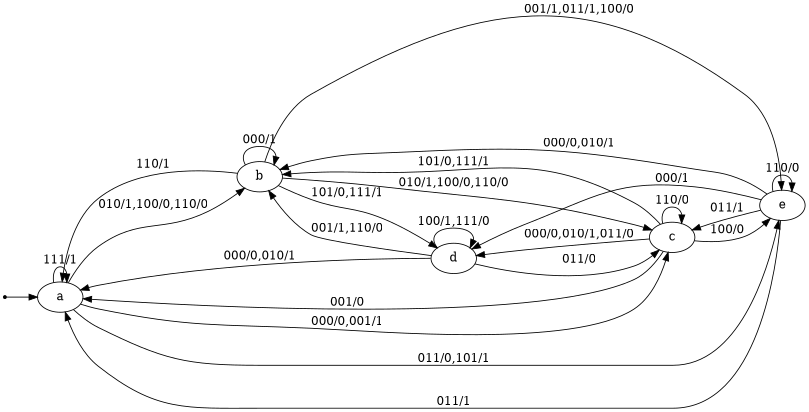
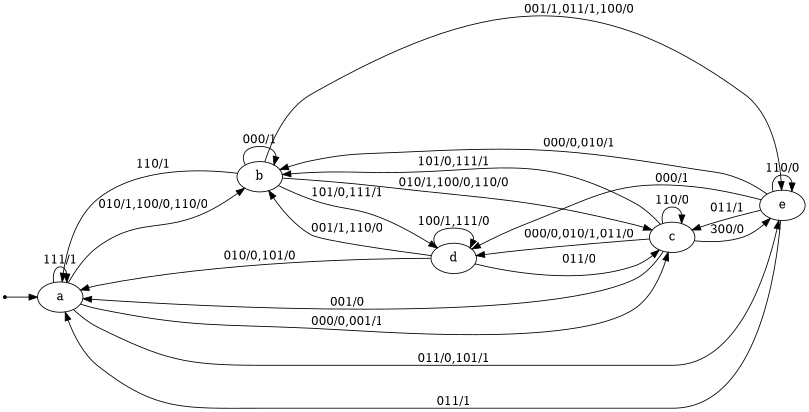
  digraph {
    rankdir=LR
    INIT [shape=point]
    n2 [label=a]
    n3 [label=b]
    n4 [label=c]
    n5 [label=e]
    n6 [label=d]
    INIT -> n2
    n2 -> n2 [label="111/1"]
    n2 -> n3 [label="010/1,100/0,110/0"]
    n2 -> n4 [label="000/0,001/1"]
    n2 -> n5 [label="011/0,101/1"]
    n3 -> n2 [label="110/1"]
    n3 -> n3 [label="000/1"]
    n3 -> n4 [label="010/1,100/0,110/0"]
    n3 -> n5 [label="001/1,011/1,100/0"]
    n3 -> n6 [label="101/0,111/1"]
    n4 -> n2 [label="001/0"]
    n4 -> n3 [label="101/0,111/1"]
    n4 -> n4 [label="110/0"]
-   n4 -> n5 [label="100/0"]
+   n4 -> n5 [label="300/0"]
    n4 -> n6 [label="000/0,010/1,011/0"]
    n5 -> n2 [label="011/1"]
    n5 -> n3 [label="000/0,010/1"]
    n5 -> n4 [label="011/1"]
    n5 -> n5 [label="110/0"]
    n5 -> n6 [label="000/1"]
-   n6 -> n2 [label="000/0,010/1"]
+   n6 -> n2 [label="010/0,101/0"]
    n6 -> n3 [label="001/1,110/0"]
    n6 -> n4 [label="011/0"]
    n6 -> n6 [label="100/1,111/0"]
  }
